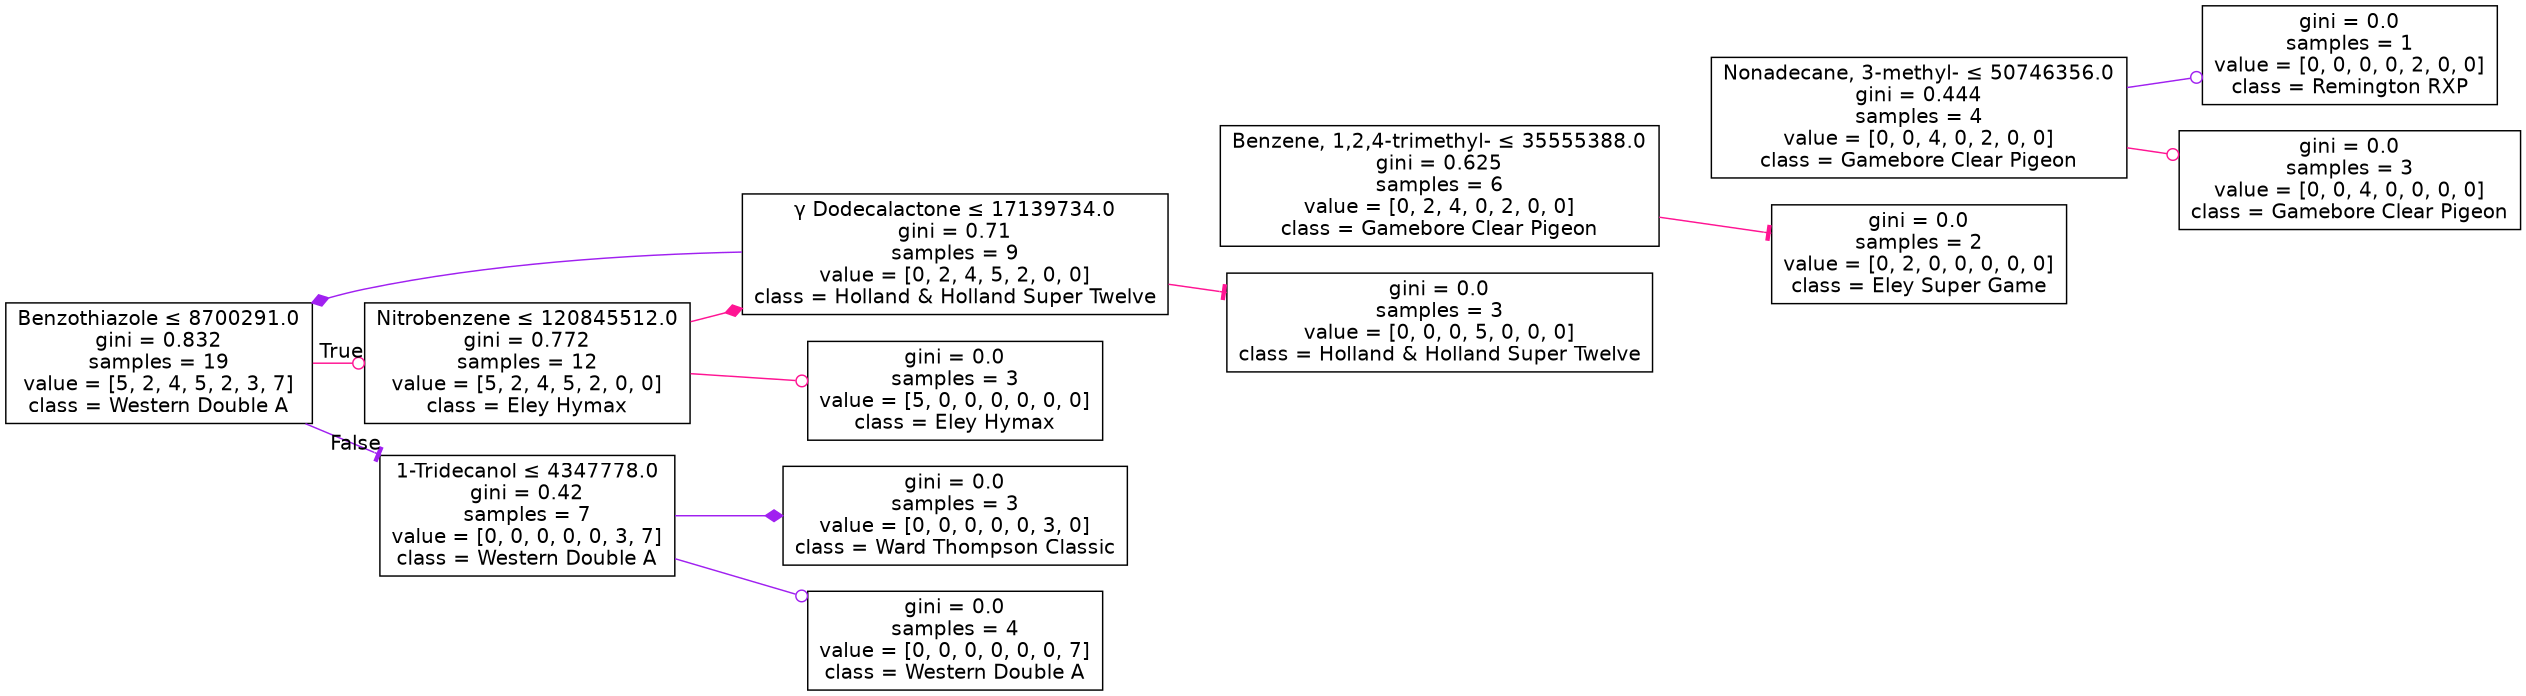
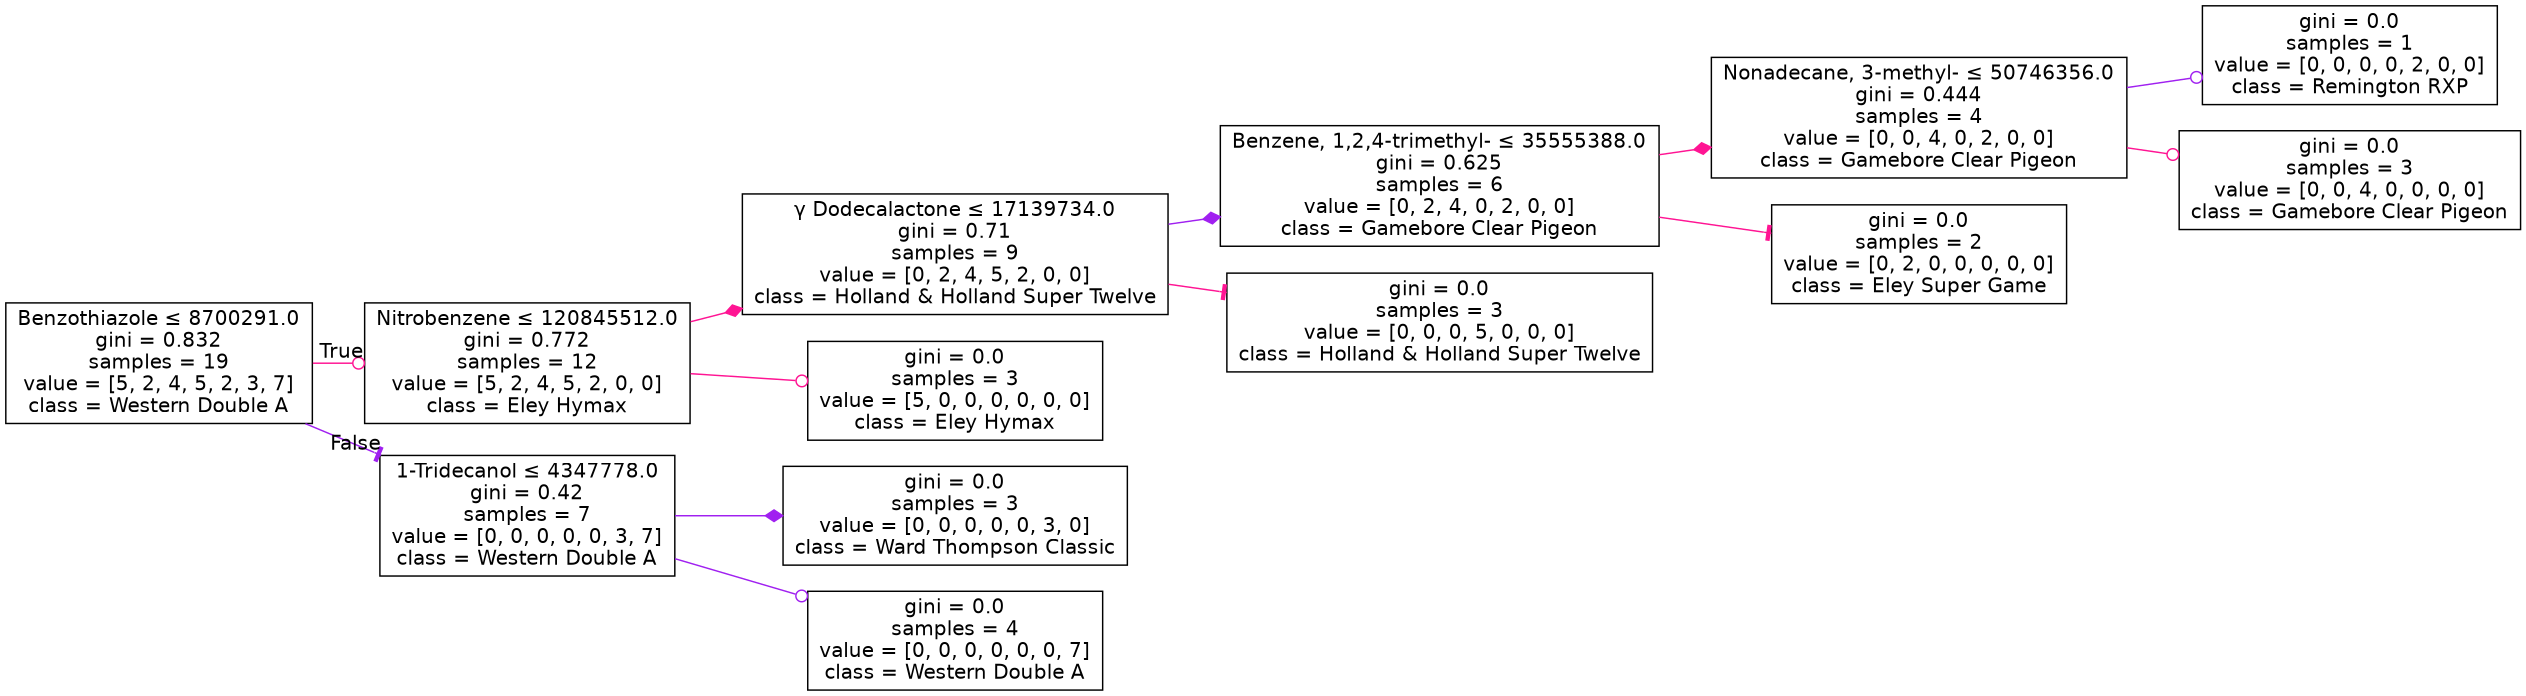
  digraph {
    rankdir=LR
    node [fontname=helvetica shape=box]
    edge [arrowhead=odot color=deeppink fontname=helvetica]
    n1 [label=<Benzothiazole &le; 8700291.0<br/>gini = 0.832<br/>samples = 19<br/>value = [5, 2, 4, 5, 2, 3, 7]<br/>class = Western Double A>]
    n2 [label=<Nitrobenzene &le; 120845512.0<br/>gini = 0.772<br/>samples = 12<br/>value = [5, 2, 4, 5, 2, 0, 0]<br/>class = Eley Hymax>]
    n3 [label=<1-Tridecanol &le; 4347778.0<br/>gini = 0.42<br/>samples = 7<br/>value = [0, 0, 0, 0, 0, 3, 7]<br/>class = Western Double A>]
    n4 [label=<γ Dodecalactone &le; 17139734.0<br/>gini = 0.71<br/>samples = 9<br/>value = [0, 2, 4, 5, 2, 0, 0]<br/>class = Holland &amp; Holland Super Twelve>]
    n5 [label=<gini = 0.0<br/>samples = 3<br/>value = [5, 0, 0, 0, 0, 0, 0]<br/>class = Eley Hymax>]
    n6 [label=<gini = 0.0<br/>samples = 3<br/>value = [0, 0, 0, 0, 0, 3, 0]<br/>class = Ward Thompson Classic>]
    n7 [label=<gini = 0.0<br/>samples = 4<br/>value = [0, 0, 0, 0, 0, 0, 7]<br/>class = Western Double A>]
    n8 [label=<Benzene, 1,2,4-trimethyl- &le; 35555388.0<br/>gini = 0.625<br/>samples = 6<br/>value = [0, 2, 4, 0, 2, 0, 0]<br/>class = Gamebore Clear Pigeon>]
    n9 [label=<gini = 0.0<br/>samples = 3<br/>value = [0, 0, 0, 5, 0, 0, 0]<br/>class = Holland &amp; Holland Super Twelve>]
    n10 [label=<Nonadecane, 3-methyl- &le; 50746356.0<br/>gini = 0.444<br/>samples = 4<br/>value = [0, 0, 4, 0, 2, 0, 0]<br/>class = Gamebore Clear Pigeon>]
    n11 [label=<gini = 0.0<br/>samples = 2<br/>value = [0, 2, 0, 0, 0, 0, 0]<br/>class = Eley Super Game>]
    n12 [label=<gini = 0.0<br/>samples = 1<br/>value = [0, 0, 0, 0, 2, 0, 0]<br/>class = Remington RXP>]
    n13 [label=<gini = 0.0<br/>samples = 3<br/>value = [0, 0, 4, 0, 0, 0, 0]<br/>class = Gamebore Clear Pigeon>]
    n1 -> n2 [headlabel=True labelangle=45 labeldistance=2.5]
    n1 -> n3 [arrowhead=tee color=purple headlabel=False labelangle=-45 labeldistance=2.5]
    n2 -> n4 [arrowhead=diamond]
    n2 -> n5
    n3 -> n6 [arrowhead=diamond color=purple]
    n3 -> n7 [color=purple]
-   n4 -> n1 [arrowhead=diamond color=purple]
+   n4 -> n8 [arrowhead=diamond color=purple]
    n4 -> n9 [arrowhead=tee]
+   n8 -> n10 [arrowhead=diamond]
    n8 -> n11 [arrowhead=tee]
    n10 -> n12 [color=purple]
    n10 -> n13
  }
